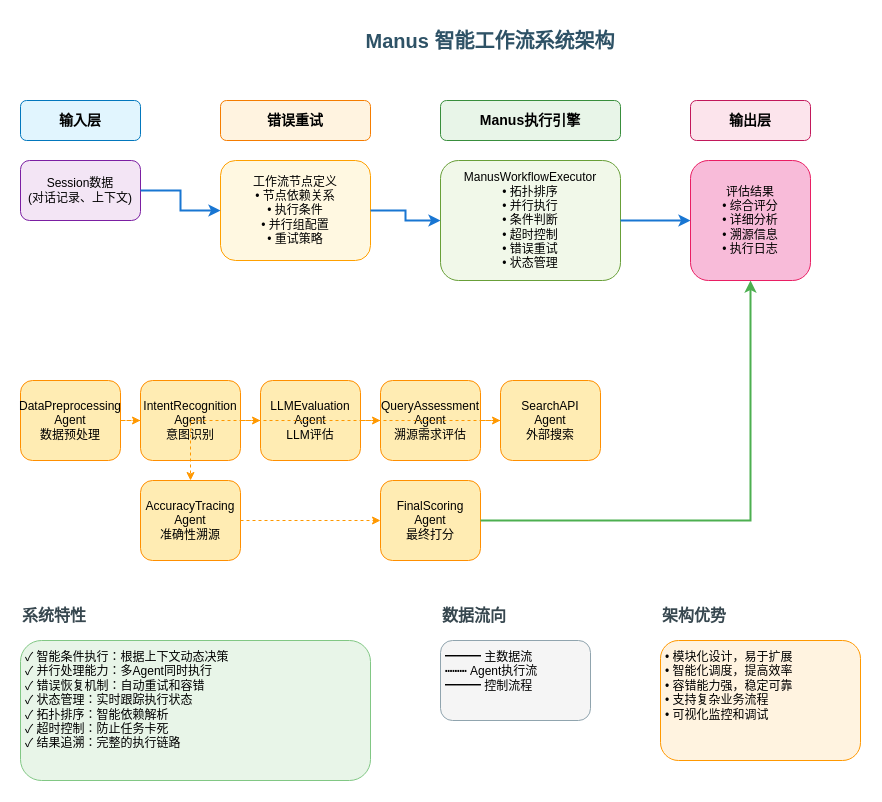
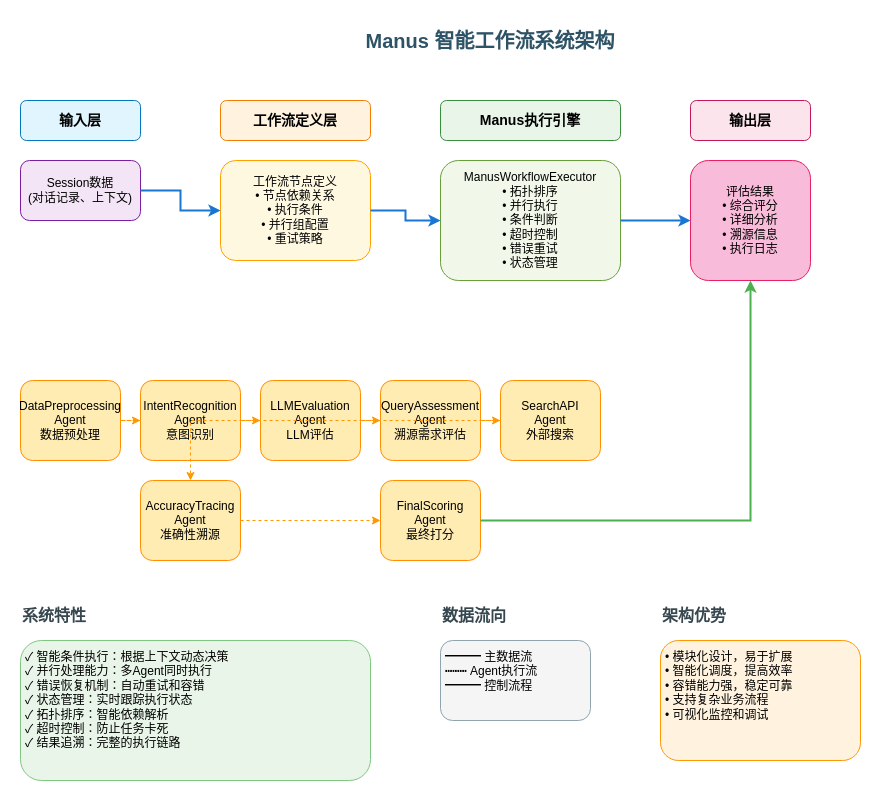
  <mxCell id="0" />
  <mxCell id="1" parent="0" />
  <mxCell id="2" value="Manus 智能工作流系统架构" style="text;html=1;strokeColor=none;fillColor=none;align=center;verticalAlign=middle;whiteSpace=wrap;rounded=0;fontSize=20;fontStyle=1;fontColor=#2E5266;" parent="1" vertex="1"><mxGeometry x="290" y="20" width="400" height="40" as="geometry" /></mxCell>
  <mxCell id="3" value="输入层" style="rounded=1;whiteSpace=wrap;html=1;fillColor=#E1F5FE;strokeColor=#0277BD;fontSize=14;fontStyle=1;" parent="1" vertex="1"><mxGeometry x="20" y="100" width="120" height="40" as="geometry" /></mxCell>
  <mxCell id="4" value="Session数据&#10;(对话记录、上下文)" style="rounded=1;whiteSpace=wrap;html=1;fillColor=#F3E5F5;strokeColor=#7B1FA2;" parent="1" vertex="1"><mxGeometry x="20" y="160" width="120" height="60" as="geometry" /></mxCell>
- <mxCell id="5" value="错误重试" style="rounded=1;whiteSpace=wrap;html=1;fillColor=#FFF3E0;strokeColor=#F57C00;fontSize=14;fontStyle=1;" parent="1" vertex="1"><mxGeometry x="220" y="100" width="150" height="40" as="geometry" /></mxCell>
+ <mxCell id="5" value="工作流定义层" style="rounded=1;whiteSpace=wrap;html=1;fillColor=#FFF3E0;strokeColor=#F57C00;fontSize=14;fontStyle=1;" parent="1" vertex="1"><mxGeometry x="220" y="100" width="150" height="40" as="geometry" /></mxCell>
  <mxCell id="6" value="工作流节点定义&#10;• 节点依赖关系&#10;• 执行条件&#10;• 并行组配置&#10;• 重试策略" style="rounded=1;whiteSpace=wrap;html=1;fillColor=#FFF8E1;strokeColor=#FFA000;" parent="1" vertex="1"><mxGeometry x="220" y="160" width="150" height="100" as="geometry" /></mxCell>
  <mxCell id="7" value="Manus执行引擎" style="rounded=1;whiteSpace=wrap;html=1;fillColor=#E8F5E8;strokeColor=#388E3C;fontSize=14;fontStyle=1;" parent="1" vertex="1"><mxGeometry x="440" y="100" width="180" height="40" as="geometry" /></mxCell>
  <mxCell id="8" value="ManusWorkflowExecutor&#10;• 拓扑排序&#10;• 并行执行&#10;• 条件判断&#10;• 超时控制&#10;• 错误重试&#10;• 状态管理" style="rounded=1;whiteSpace=wrap;html=1;fillColor=#F1F8E9;strokeColor=#689F38;" parent="1" vertex="1"><mxGeometry x="440" y="160" width="180" height="120" as="geometry" /></mxCell>
  <mxCell id="9" value="DataPreprocessing&#10;Agent&#10;数据预处理" style="rounded=1;whiteSpace=wrap;html=1;fillColor=#FFECB3;strokeColor=#FF8F00;" parent="1" vertex="1"><mxGeometry x="20" y="380" width="100" height="80" as="geometry" /></mxCell>
  <mxCell id="10" value="IntentRecognition&#10;Agent&#10;意图识别" style="rounded=1;whiteSpace=wrap;html=1;fillColor=#FFECB3;strokeColor=#FF8F00;" parent="1" vertex="1"><mxGeometry x="140" y="380" width="100" height="80" as="geometry" /></mxCell>
  <mxCell id="11" value="LLMEvaluation&#10;Agent&#10;LLM评估" style="rounded=1;whiteSpace=wrap;html=1;fillColor=#FFECB3;strokeColor=#FF8F00;" parent="1" vertex="1"><mxGeometry x="260" y="380" width="100" height="80" as="geometry" /></mxCell>
  <mxCell id="12" value="QueryAssessment&#10;Agent&#10;溯源需求评估" style="rounded=1;whiteSpace=wrap;html=1;fillColor=#FFECB3;strokeColor=#FF8F00;" parent="1" vertex="1"><mxGeometry x="380" y="380" width="100" height="80" as="geometry" /></mxCell>
  <mxCell id="13" value="SearchAPI&#10;Agent&#10;外部搜索" style="rounded=1;whiteSpace=wrap;html=1;fillColor=#FFECB3;strokeColor=#FF8F00;" parent="1" vertex="1"><mxGeometry x="500" y="380" width="100" height="80" as="geometry" /></mxCell>
  <mxCell id="14" value="AccuracyTracing&#10;Agent&#10;准确性溯源" style="rounded=1;whiteSpace=wrap;html=1;fillColor=#FFECB3;strokeColor=#FF8F00;" parent="1" vertex="1"><mxGeometry x="140" y="480" width="100" height="80" as="geometry" /></mxCell>
  <mxCell id="15" value="FinalScoring&#10;Agent&#10;最终打分" style="rounded=1;whiteSpace=wrap;html=1;fillColor=#FFECB3;strokeColor=#FF8F00;" parent="1" vertex="1"><mxGeometry x="380" y="480" width="100" height="80" as="geometry" /></mxCell>
  <mxCell id="16" value="输出层" style="rounded=1;whiteSpace=wrap;html=1;fillColor=#FCE4EC;strokeColor=#C2185B;fontSize=14;fontStyle=1;" parent="1" vertex="1"><mxGeometry x="690" y="100" width="120" height="40" as="geometry" /></mxCell>
  <mxCell id="17" value="评估结果&#10;• 综合评分&#10;• 详细分析&#10;• 溯源信息&#10;• 执行日志" style="rounded=1;whiteSpace=wrap;html=1;fillColor=#F8BBD9;strokeColor=#E91E63;" parent="1" vertex="1"><mxGeometry x="690" y="160" width="120" height="120" as="geometry" /></mxCell>
  <mxCell id="18" value="" style="edgeStyle=orthogonalEdgeStyle;rounded=0;orthogonalLoop=1;jettySize=auto;html=1;strokeWidth=2;strokeColor=#1976D2;" parent="1" source="4" target="6" edge="1"><mxGeometry relative="1" as="geometry" /></mxCell>
  <mxCell id="19" value="" style="edgeStyle=orthogonalEdgeStyle;rounded=0;orthogonalLoop=1;jettySize=auto;html=1;strokeWidth=2;strokeColor=#1976D2;" parent="1" source="6" target="8" edge="1"><mxGeometry relative="1" as="geometry" /></mxCell>
  <mxCell id="20" value="" style="edgeStyle=orthogonalEdgeStyle;rounded=0;orthogonalLoop=1;jettySize=auto;html=1;strokeWidth=2;strokeColor=#1976D2;" parent="1" source="8" target="17" edge="1"><mxGeometry relative="1" as="geometry" /></mxCell>
  <mxCell id="21" value="" style="edgeStyle=orthogonalEdgeStyle;rounded=0;orthogonalLoop=1;jettySize=auto;html=1;strokeWidth=1;strokeColor=#FF9800;dashed=1;" parent="1" source="9" target="10" edge="1"><mxGeometry relative="1" as="geometry" /></mxCell>
  <mxCell id="22" value="" style="edgeStyle=orthogonalEdgeStyle;rounded=0;orthogonalLoop=1;jettySize=auto;html=1;strokeWidth=1;strokeColor=#FF9800;dashed=1;" parent="1" source="10" target="11" edge="1"><mxGeometry relative="1" as="geometry" /></mxCell>
  <mxCell id="23" value="" style="edgeStyle=orthogonalEdgeStyle;rounded=0;orthogonalLoop=1;jettySize=auto;html=1;strokeWidth=1;strokeColor=#FF9800;dashed=1;" parent="1" source="11" target="12" edge="1"><mxGeometry relative="1" as="geometry" /></mxCell>
  <mxCell id="24" value="" style="edgeStyle=orthogonalEdgeStyle;rounded=0;orthogonalLoop=1;jettySize=auto;html=1;strokeWidth=1;strokeColor=#FF9800;dashed=1;" parent="1" source="12" target="13" edge="1"><mxGeometry relative="1" as="geometry" /></mxCell>
  <mxCell id="25" value="" style="edgeStyle=orthogonalEdgeStyle;rounded=0;orthogonalLoop=1;jettySize=auto;html=1;strokeWidth=1;strokeColor=#FF9800;dashed=1;" parent="1" source="13" target="14" edge="1"><mxGeometry relative="1" as="geometry" /></mxCell>
  <mxCell id="26" value="" style="edgeStyle=orthogonalEdgeStyle;rounded=0;orthogonalLoop=1;jettySize=auto;html=1;strokeWidth=1;strokeColor=#FF9800;dashed=1;" parent="1" source="14" target="15" edge="1"><mxGeometry relative="1" as="geometry" /></mxCell>
  <mxCell id="27" value="" style="edgeStyle=orthogonalEdgeStyle;rounded=0;orthogonalLoop=1;jettySize=auto;html=1;strokeWidth=2;strokeColor=#4CAF50;" parent="1" source="15" target="17" edge="1"><mxGeometry relative="1" as="geometry" /></mxCell>
  <mxCell id="28" value="系统特性" style="text;html=1;strokeColor=none;fillColor=none;align=left;verticalAlign=middle;whiteSpace=wrap;rounded=0;fontSize=16;fontStyle=1;fontColor=#37474F;" parent="1" vertex="1"><mxGeometry x="20" y="600" width="100" height="30" as="geometry" /></mxCell>
  <mxCell id="29" value="✓ 智能条件执行：根据上下文动态决策&#10;✓ 并行处理能力：多Agent同时执行&#10;✓ 错误恢复机制：自动重试和容错&#10;✓ 状态管理：实时跟踪执行状态&#10;✓ 拓扑排序：智能依赖解析&#10;✓ 超时控制：防止任务卡死&#10;✓ 结果追溯：完整的执行链路" style="text;html=1;strokeColor=#81C784;fillColor=#E8F5E8;align=left;verticalAlign=top;whiteSpace=wrap;rounded=1;fontSize=12;spacing=5;" parent="1" vertex="1"><mxGeometry x="20" y="640" width="350" height="140" as="geometry" /></mxCell>
  <mxCell id="30" value="数据流向" style="text;html=1;strokeColor=none;fillColor=none;align=left;verticalAlign=middle;whiteSpace=wrap;rounded=0;fontSize=16;fontStyle=1;fontColor=#37474F;" parent="1" vertex="1"><mxGeometry x="440" y="600" width="100" height="30" as="geometry" /></mxCell>
  <mxCell id="31" value="━━━  主数据流&#10;┅┅┅  Agent执行流&#10;━━━  控制流程" style="text;html=1;strokeColor=#90A4AE;fillColor=#F5F5F5;align=left;verticalAlign=top;whiteSpace=wrap;rounded=1;fontSize=12;spacing=5;" parent="1" vertex="1"><mxGeometry x="440" y="640" width="150" height="80" as="geometry" /></mxCell>
  <mxCell id="32" value="架构优势" style="text;html=1;strokeColor=none;fillColor=none;align=left;verticalAlign=middle;whiteSpace=wrap;rounded=0;fontSize=16;fontStyle=1;fontColor=#37474F;" parent="1" vertex="1"><mxGeometry x="660" y="600" width="100" height="30" as="geometry" /></mxCell>
  <mxCell id="33" value="• 模块化设计，易于扩展&#10;• 智能化调度，提高效率&#10;• 容错能力强，稳定可靠&#10;• 支持复杂业务流程&#10;• 可视化监控和调试" style="text;html=1;strokeColor=#FF9800;fillColor=#FFF3E0;align=left;verticalAlign=top;whiteSpace=wrap;rounded=1;fontSize=12;spacing=5;" parent="1" vertex="1"><mxGeometry x="660" y="640" width="200" height="120" as="geometry" /></mxCell>
